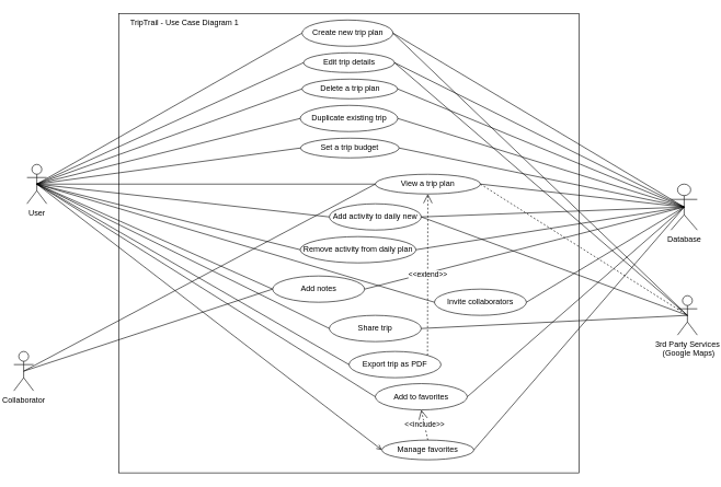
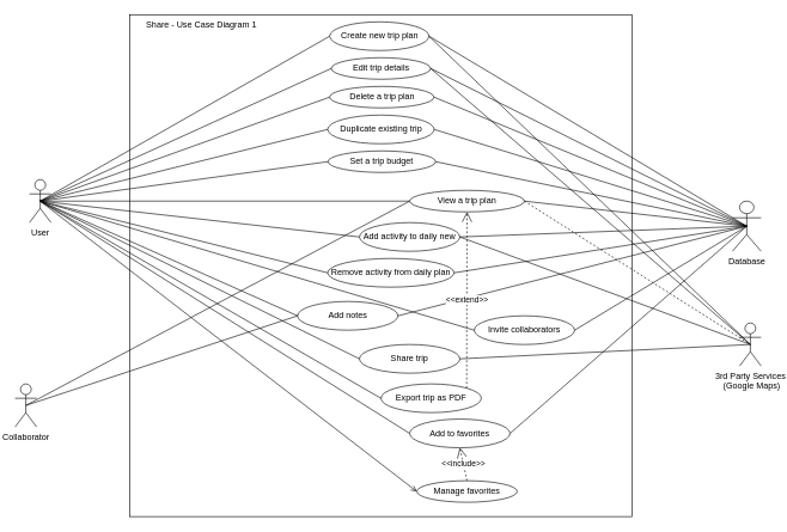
  <mxCell id="0" />
  <mxCell id="1" parent="0" />
  <mxCell id="2" value="" style="whiteSpace=wrap;html=1;aspect=fixed;" vertex="1" parent="1"><mxGeometry x="180" width="700" height="700" as="geometry" y="20" /></mxCell>
  <mxCell id="3" value="User" style="shape=umlActor;verticalLabelPosition=bottom;verticalAlign=top;html=1;" vertex="1" parent="1"><mxGeometry x="40" y="250" width="30" height="60" as="geometry" /></mxCell>
  <mxCell id="4" value="Collaborator" style="shape=umlActor;verticalLabelPosition=bottom;verticalAlign=top;html=1;" vertex="1" parent="1"><mxGeometry x="20" y="535" width="30" height="60" as="geometry" /></mxCell>
  <mxCell id="5" value="Database&lt;div&gt;&lt;br&gt;&lt;/div&gt;" style="shape=umlActor;verticalLabelPosition=bottom;verticalAlign=top;html=1;" vertex="1" parent="1"><mxGeometry x="1020" y="280" width="40" height="70" as="geometry" /></mxCell>
  <mxCell id="6" value="3rd Party Services&lt;div&gt;&amp;nbsp;(Google Maps)&lt;/div&gt;" style="shape=umlActor;verticalLabelPosition=bottom;verticalAlign=top;html=1;" vertex="1" parent="1"><mxGeometry x="1030" y="450" width="30" height="60" as="geometry" /></mxCell>
  <mxCell id="7" value="Create new trip plan" style="ellipse;whiteSpace=wrap;html=1;" vertex="1" parent="1"><mxGeometry x="458.5" y="30" width="138.5" height="40" as="geometry" /></mxCell>
  <mxCell id="8" value="Edit trip details" style="ellipse;whiteSpace=wrap;html=1;" vertex="1" parent="1"><mxGeometry x="460.75" y="80" width="138.5" height="30" as="geometry" /></mxCell>
  <mxCell id="9" value="Delete a trip plan" style="ellipse;whiteSpace=wrap;html=1;" vertex="1" parent="1"><mxGeometry x="458.5" y="120" width="145.5" height="30" as="geometry" /></mxCell>
  <mxCell id="10" value="Duplicate existing trip" style="ellipse;whiteSpace=wrap;html=1;" vertex="1" parent="1"><mxGeometry x="455.75" y="160" width="148.5" height="40" as="geometry" /></mxCell>
  <mxCell id="11" value="Set a trip budget" style="ellipse;whiteSpace=wrap;html=1;" vertex="1" parent="1"><mxGeometry x="456.25" y="210" width="150" height="30" as="geometry" /></mxCell>
  <mxCell id="12" value="View a trip plan" style="ellipse;whiteSpace=wrap;html=1;" vertex="1" parent="1"><mxGeometry x="570" y="265" width="160" height="30" as="geometry" /></mxCell>
  <mxCell id="13" value="Add activity to daily new" style="ellipse;whiteSpace=wrap;html=1;" vertex="1" parent="1"><mxGeometry x="500.01" y="310" width="140" height="40" as="geometry" /></mxCell>
  <mxCell id="14" value="Remove activity from daily plan" style="ellipse;whiteSpace=wrap;html=1;" vertex="1" parent="1"><mxGeometry x="455.75" y="360" width="176.25" height="40" as="geometry" /></mxCell>
  <mxCell id="15" value="Add notes" style="ellipse;whiteSpace=wrap;html=1;" vertex="1" parent="1"><mxGeometry x="413.75" y="420" width="140" height="40" as="geometry" /></mxCell>
  <mxCell id="16" value="Share trip" style="ellipse;whiteSpace=wrap;html=1;" vertex="1" parent="1"><mxGeometry x="500" y="480" width="140" height="40" as="geometry" /></mxCell>
  <mxCell id="17" value="Export trip as PDF" style="ellipse;whiteSpace=wrap;html=1;" vertex="1" parent="1"><mxGeometry x="530" y="535" width="140" height="40" as="geometry" /></mxCell>
  <mxCell id="18" value="Invite collaborators" style="ellipse;whiteSpace=wrap;html=1;" vertex="1" parent="1"><mxGeometry x="660" y="440" width="140" height="40" as="geometry" /></mxCell>
  <mxCell id="19" value="Manage favorites" style="ellipse;whiteSpace=wrap;html=1;" vertex="1" parent="1"><mxGeometry x="580" y="670" width="140" height="30" as="geometry" /></mxCell>
  <mxCell id="20" value="Add to favorites" style="ellipse;whiteSpace=wrap;html=1;" vertex="1" parent="1"><mxGeometry x="570" y="584" width="140" height="40" as="geometry" /></mxCell>
  <mxCell id="21" value="" style="endArrow=none;html=1;rounded=0;exitX=0.5;exitY=0.5;exitDx=0;exitDy=0;exitPerimeter=0;entryX=0;entryY=0.5;entryDx=0;entryDy=0;" edge="1" parent="1" source="3" target="7"><mxGeometry width="50" height="50" relative="1" as="geometry"><mxPoint x="520" y="450" as="sourcePoint" /><mxPoint x="570" y="400" as="targetPoint" /></mxGeometry></mxCell>
  <mxCell id="22" value="" style="endArrow=none;html=1;rounded=0;exitX=0.5;exitY=0.5;exitDx=0;exitDy=0;exitPerimeter=0;entryX=0;entryY=0.5;entryDx=0;entryDy=0;" edge="1" parent="1" source="3" target="8"><mxGeometry width="50" height="50" relative="1" as="geometry"><mxPoint x="520" y="450" as="sourcePoint" /><mxPoint x="570" y="400" as="targetPoint" /></mxGeometry></mxCell>
  <mxCell id="23" value="" style="endArrow=none;html=1;rounded=0;exitX=0.5;exitY=0.5;exitDx=0;exitDy=0;exitPerimeter=0;entryX=0;entryY=0.5;entryDx=0;entryDy=0;" edge="1" parent="1" source="3" target="9"><mxGeometry width="50" height="50" relative="1" as="geometry"><mxPoint x="520" y="450" as="sourcePoint" /><mxPoint x="570" y="400" as="targetPoint" /></mxGeometry></mxCell>
  <mxCell id="24" value="" style="endArrow=none;html=1;rounded=0;exitX=0.5;exitY=0.5;exitDx=0;exitDy=0;exitPerimeter=0;entryX=0;entryY=0.5;entryDx=0;entryDy=0;" edge="1" parent="1" source="3" target="10"><mxGeometry width="50" height="50" relative="1" as="geometry"><mxPoint x="520" y="450" as="sourcePoint" /><mxPoint x="570" y="400" as="targetPoint" /></mxGeometry></mxCell>
  <mxCell id="25" value="" style="endArrow=none;html=1;rounded=0;exitX=0.5;exitY=0.5;exitDx=0;exitDy=0;exitPerimeter=0;entryX=0;entryY=0.5;entryDx=0;entryDy=0;" edge="1" parent="1" source="3" target="11"><mxGeometry width="50" height="50" relative="1" as="geometry"><mxPoint x="520" y="450" as="sourcePoint" /><mxPoint x="570" y="400" as="targetPoint" /></mxGeometry></mxCell>
  <mxCell id="26" value="" style="endArrow=none;html=1;rounded=0;exitX=0.5;exitY=0.5;exitDx=0;exitDy=0;exitPerimeter=0;entryX=0;entryY=0.5;entryDx=0;entryDy=0;" edge="1" parent="1" source="3" target="13"><mxGeometry width="50" height="50" relative="1" as="geometry"><mxPoint x="520" y="450" as="sourcePoint" /><mxPoint x="570" y="400" as="targetPoint" /></mxGeometry></mxCell>
  <mxCell id="27" value="" style="endArrow=none;html=1;rounded=0;exitX=0.5;exitY=0.5;exitDx=0;exitDy=0;exitPerimeter=0;entryX=0;entryY=0.5;entryDx=0;entryDy=0;" edge="1" parent="1" source="3" target="14"><mxGeometry width="50" height="50" relative="1" as="geometry"><mxPoint x="520" y="450" as="sourcePoint" /><mxPoint x="570" y="400" as="targetPoint" /></mxGeometry></mxCell>
  <mxCell id="28" value="" style="endArrow=none;html=1;rounded=0;exitX=0;exitY=0.5;exitDx=0;exitDy=0;entryX=0.5;entryY=0.5;entryDx=0;entryDy=0;entryPerimeter=0;" edge="1" parent="1" source="16" target="3"><mxGeometry width="50" height="50" relative="1" as="geometry"><mxPoint x="520" y="450" as="sourcePoint" /><mxPoint x="570" y="400" as="targetPoint" /></mxGeometry></mxCell>
  <mxCell id="29" value="" style="endArrow=none;html=1;rounded=0;exitX=0.5;exitY=0.5;exitDx=0;exitDy=0;exitPerimeter=0;entryX=0;entryY=0.5;entryDx=0;entryDy=0;" edge="1" parent="1" source="3" target="17"><mxGeometry width="50" height="50" relative="1" as="geometry"><mxPoint x="520" y="450" as="sourcePoint" /><mxPoint x="570" y="400" as="targetPoint" /></mxGeometry></mxCell>
  <mxCell id="30" value="" style="endArrow=none;html=1;rounded=0;exitX=0.5;exitY=0.5;exitDx=0;exitDy=0;exitPerimeter=0;entryX=0;entryY=0.5;entryDx=0;entryDy=0;" edge="1" parent="1" source="3" target="20"><mxGeometry width="50" height="50" relative="1" as="geometry"><mxPoint x="520" y="450" as="sourcePoint" /><mxPoint x="570" y="400" as="targetPoint" /></mxGeometry></mxCell>
  <mxCell id="31" value="" style="endArrow=open;html=1;rounded=0;exitX=0.5;exitY=0.5;exitDx=0;exitDy=0;exitPerimeter=0;entryX=0;entryY=0.5;entryDx=0;entryDy=0;" edge="1" parent="1" source="3" target="19"><mxGeometry width="50" height="50" relative="1" as="geometry"><mxPoint x="520" y="450" as="sourcePoint" /><mxPoint x="570" y="400" as="targetPoint" /></mxGeometry></mxCell>
  <mxCell id="32" value="" style="endArrow=none;html=1;rounded=0;exitX=0.5;exitY=0.5;exitDx=0;exitDy=0;exitPerimeter=0;entryX=0;entryY=0.5;entryDx=0;entryDy=0;" edge="1" parent="1" source="3" target="18"><mxGeometry width="50" height="50" relative="1" as="geometry"><mxPoint x="520" y="450" as="sourcePoint" /><mxPoint x="570" y="400" as="targetPoint" /></mxGeometry></mxCell>
  <mxCell id="33" value="" style="endArrow=none;html=1;rounded=0;entryX=0;entryY=0.5;entryDx=0;entryDy=0;" edge="1" parent="1" target="12"><mxGeometry width="50" height="50" relative="1" as="geometry"><mxPoint x="35" y="565" as="sourcePoint" /><mxPoint x="570" y="400" as="targetPoint" /></mxGeometry></mxCell>
  <mxCell id="34" value="" style="endArrow=none;html=1;rounded=0;exitX=0.5;exitY=0.5;exitDx=0;exitDy=0;exitPerimeter=0;entryX=0;entryY=0.5;entryDx=0;entryDy=0;" edge="1" parent="1" source="4" target="15"><mxGeometry width="50" height="50" relative="1" as="geometry"><mxPoint x="520" y="450" as="sourcePoint" /><mxPoint x="570" y="400" as="targetPoint" /></mxGeometry></mxCell>
  <mxCell id="35" value="" style="endArrow=none;html=1;rounded=0;entryX=0.5;entryY=0.5;entryDx=0;entryDy=0;entryPerimeter=0;exitX=1;exitY=0.5;exitDx=0;exitDy=0;" edge="1" parent="1" source="7" target="5"><mxGeometry width="50" height="50" relative="1" as="geometry"><mxPoint x="520" y="450" as="sourcePoint" /><mxPoint x="570" y="400" as="targetPoint" /></mxGeometry></mxCell>
  <mxCell id="36" value="" style="endArrow=none;html=1;rounded=0;exitX=1;exitY=0.5;exitDx=0;exitDy=0;entryX=0.5;entryY=0.5;entryDx=0;entryDy=0;entryPerimeter=0;" edge="1" parent="1" source="8" target="5"><mxGeometry width="50" height="50" relative="1" as="geometry"><mxPoint x="520" y="450" as="sourcePoint" /><mxPoint x="570" y="400" as="targetPoint" /></mxGeometry></mxCell>
  <mxCell id="37" value="" style="endArrow=none;html=1;rounded=0;exitX=1;exitY=0.5;exitDx=0;exitDy=0;entryX=0.5;entryY=0.5;entryDx=0;entryDy=0;entryPerimeter=0;" edge="1" parent="1" source="9" target="5"><mxGeometry width="50" height="50" relative="1" as="geometry"><mxPoint x="520" y="450" as="sourcePoint" /><mxPoint x="942" y="200" as="targetPoint" /></mxGeometry></mxCell>
  <mxCell id="38" value="" style="endArrow=none;html=1;rounded=0;entryX=0.5;entryY=0.5;entryDx=0;entryDy=0;entryPerimeter=0;exitX=1;exitY=0.5;exitDx=0;exitDy=0;dashed=1;" edge="1" parent="1" source="12" target="6"><mxGeometry width="50" height="50" relative="1" as="geometry"><mxPoint x="520" y="450" as="sourcePoint" /><mxPoint x="570" y="400" as="targetPoint" /></mxGeometry></mxCell>
  <mxCell id="39" value="" style="endArrow=none;html=1;rounded=0;entryX=0.5;entryY=0.5;entryDx=0;entryDy=0;entryPerimeter=0;exitX=1;exitY=0.5;exitDx=0;exitDy=0;" edge="1" parent="1" source="16" target="6"><mxGeometry width="50" height="50" relative="1" as="geometry"><mxPoint x="520" y="450" as="sourcePoint" /><mxPoint x="570" y="400" as="targetPoint" /></mxGeometry></mxCell>
  <mxCell id="40" value="" style="endArrow=none;html=1;rounded=0;exitX=0.5;exitY=0.5;exitDx=0;exitDy=0;exitPerimeter=0;entryX=0;entryY=0.5;entryDx=0;entryDy=0;" edge="1" parent="1" source="3" target="12"><mxGeometry width="50" height="50" relative="1" as="geometry"><mxPoint x="510" y="450" as="sourcePoint" /><mxPoint x="560" y="400" as="targetPoint" /></mxGeometry></mxCell>
  <mxCell id="41" value="" style="endArrow=none;html=1;rounded=0;exitX=0.5;exitY=0.5;exitDx=0;exitDy=0;exitPerimeter=0;entryX=0;entryY=0.5;entryDx=0;entryDy=0;" edge="1" parent="1" source="3" target="15"><mxGeometry width="50" height="50" relative="1" as="geometry"><mxPoint x="510" y="450" as="sourcePoint" /><mxPoint x="560" y="400" as="targetPoint" /></mxGeometry></mxCell>
- <mxCell id="42" value="TripTrail - Use Case Diagram 1" style="text;html=1;align=center;verticalAlign=middle;whiteSpace=wrap;rounded=0;" vertex="1" parent="1"><mxGeometry x="190" width="180" height="30" as="geometry" y="20" /></mxCell>
+ <mxCell id="42" value="Share - Use Case Diagram 1" style="text;html=1;align=center;verticalAlign=middle;whiteSpace=wrap;rounded=0;" vertex="1" parent="1"><mxGeometry x="190" width="180" height="30" as="geometry" y="20" /></mxCell>
  <mxCell id="43" value="" style="endArrow=none;html=1;rounded=0;entryX=0.5;entryY=0.5;entryDx=0;entryDy=0;entryPerimeter=0;exitX=1;exitY=0.5;exitDx=0;exitDy=0;" edge="1" parent="1" source="10" target="5"><mxGeometry width="50" height="50" relative="1" as="geometry"><mxPoint x="460" y="340" as="sourcePoint" /><mxPoint x="510" y="290" as="targetPoint" /></mxGeometry></mxCell>
  <mxCell id="44" value="" style="endArrow=none;html=1;rounded=0;entryX=0.5;entryY=0.5;entryDx=0;entryDy=0;entryPerimeter=0;exitX=1;exitY=0.5;exitDx=0;exitDy=0;" edge="1" parent="1" source="11" target="5"><mxGeometry width="50" height="50" relative="1" as="geometry"><mxPoint x="460" y="340" as="sourcePoint" /><mxPoint x="510" y="290" as="targetPoint" /></mxGeometry></mxCell>
  <mxCell id="45" value="" style="endArrow=none;html=1;rounded=0;exitX=0.5;exitY=0.5;exitDx=0;exitDy=0;exitPerimeter=0;entryX=1;entryY=0.5;entryDx=0;entryDy=0;" edge="1" parent="1" source="5" target="13"><mxGeometry width="50" height="50" relative="1" as="geometry"><mxPoint x="460" y="340" as="sourcePoint" /><mxPoint x="510" y="290" as="targetPoint" /></mxGeometry></mxCell>
  <mxCell id="46" value="" style="endArrow=none;html=1;rounded=0;entryX=0.5;entryY=0.5;entryDx=0;entryDy=0;entryPerimeter=0;exitX=1;exitY=0.5;exitDx=0;exitDy=0;" edge="1" parent="1" source="14" target="5"><mxGeometry width="50" height="50" relative="1" as="geometry"><mxPoint x="460" y="340" as="sourcePoint" /><mxPoint x="510" y="290" as="targetPoint" /></mxGeometry></mxCell>
  <mxCell id="47" value="" style="endArrow=none;html=1;rounded=0;entryX=0.5;entryY=0.5;entryDx=0;entryDy=0;entryPerimeter=0;exitX=1;exitY=0.5;exitDx=0;exitDy=0;" edge="1" parent="1" source="15" target="5"><mxGeometry width="50" height="50" relative="1" as="geometry"><mxPoint x="460" y="340" as="sourcePoint" /><mxPoint x="510" y="290" as="targetPoint" /></mxGeometry></mxCell>
  <mxCell id="48" value="" style="endArrow=none;html=1;rounded=0;entryX=0.5;entryY=0.5;entryDx=0;entryDy=0;entryPerimeter=0;exitX=1;exitY=0.5;exitDx=0;exitDy=0;" edge="1" parent="1" source="20" target="5"><mxGeometry width="50" height="50" relative="1" as="geometry"><mxPoint x="460" y="340" as="sourcePoint" /><mxPoint x="510" y="290" as="targetPoint" /></mxGeometry></mxCell>
- <mxCell id="49" value="" style="endArrow=none;html=1;rounded=0;entryX=0.5;entryY=0.5;entryDx=0;entryDy=0;entryPerimeter=0;exitX=1;exitY=0.5;exitDx=0;exitDy=0;" edge="1" parent="1" source="19" target="5"><mxGeometry width="50" height="50" relative="1" as="geometry"><mxPoint x="460" y="340" as="sourcePoint" /><mxPoint x="510" y="290" as="targetPoint" /></mxGeometry></mxCell>
  <mxCell id="50" value="&amp;lt;&amp;lt;extend&amp;gt;&amp;gt;" style="endArrow=open;endSize=12;dashed=1;html=1;rounded=0;exitX=1;exitY=0;exitDx=0;exitDy=0;entryX=0.5;entryY=1;entryDx=0;entryDy=0;" edge="1" parent="1" source="17" target="12"><mxGeometry width="160" relative="1" as="geometry"><mxPoint x="410" y="320" as="sourcePoint" /><mxPoint x="570" y="320" as="targetPoint" /></mxGeometry></mxCell>
  <mxCell id="51" value="&amp;lt;&amp;lt;include&amp;gt;&amp;gt;" style="endArrow=open;endSize=12;dashed=1;html=1;rounded=0;exitX=0.5;exitY=0;exitDx=0;exitDy=0;entryX=0.5;entryY=1;entryDx=0;entryDy=0;" edge="1" parent="1" source="19" target="20"><mxGeometry width="160" relative="1" as="geometry"><mxPoint x="410" y="320" as="sourcePoint" /><mxPoint x="570" y="320" as="targetPoint" /></mxGeometry></mxCell>
  <mxCell id="52" value="" style="endArrow=none;html=1;rounded=0;entryX=0.5;entryY=0.5;entryDx=0;entryDy=0;entryPerimeter=0;exitX=1;exitY=0.5;exitDx=0;exitDy=0;" edge="1" parent="1" source="13" target="6"><mxGeometry width="50" height="50" relative="1" as="geometry"><mxPoint x="630" y="330" as="sourcePoint" /><mxPoint x="790" y="480" as="targetPoint" /></mxGeometry></mxCell>
  <mxCell id="53" value="" style="endArrow=none;html=1;rounded=0;entryX=0.5;entryY=0.5;entryDx=0;entryDy=0;entryPerimeter=0;exitX=1;exitY=0.5;exitDx=0;exitDy=0;" edge="1" parent="1" source="18" target="5"><mxGeometry width="50" height="50" relative="1" as="geometry"><mxPoint x="620" y="430" as="sourcePoint" /><mxPoint x="670" y="380" as="targetPoint" /></mxGeometry></mxCell>
  <mxCell id="54" value="" style="endArrow=none;html=1;rounded=0;entryX=0.5;entryY=0.5;entryDx=0;entryDy=0;entryPerimeter=0;exitX=1;exitY=0.5;exitDx=0;exitDy=0;" edge="1" parent="1" source="12" target="5"><mxGeometry width="50" height="50" relative="1" as="geometry"><mxPoint x="620" y="430" as="sourcePoint" /><mxPoint x="670" y="380" as="targetPoint" /></mxGeometry></mxCell>
  <mxCell id="55" value="" style="endArrow=none;html=1;rounded=0;entryX=1;entryY=0.5;entryDx=0;entryDy=0;exitX=0.5;exitY=0.5;exitDx=0;exitDy=0;exitPerimeter=0;" edge="1" parent="1" source="6" target="7"><mxGeometry width="50" height="50" relative="1" as="geometry"><mxPoint x="1060" y="500" as="sourcePoint" /><mxPoint x="670" y="380" as="targetPoint" /></mxGeometry></mxCell>
  <mxCell id="56" value="" style="endArrow=none;html=1;rounded=0;entryX=1;entryY=0.5;entryDx=0;entryDy=0;exitX=0.5;exitY=0.5;exitDx=0;exitDy=0;exitPerimeter=0;" edge="1" parent="1" source="6" target="8"><mxGeometry width="50" height="50" relative="1" as="geometry"><mxPoint x="1040" y="540" as="sourcePoint" /><mxPoint x="670" y="380" as="targetPoint" /></mxGeometry></mxCell>
